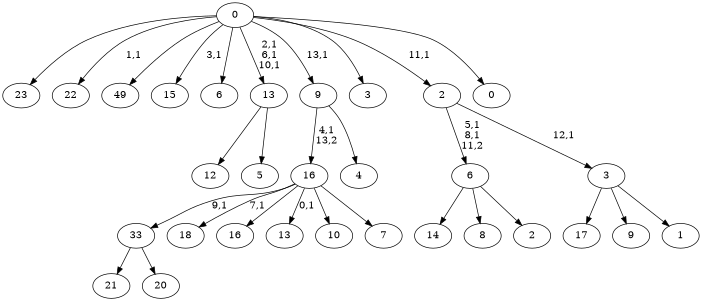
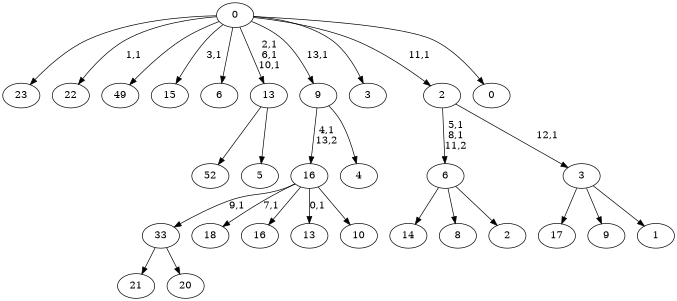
  digraph {
    n1 [label=23]
    n2 [label=22]
    n3 [label=21]
    n4 [label=20]
    33
    n6 [label=49]
    n7 [label=18]
    n8 [label=17]
    n9 [label=16]
    n10 [label=15]
    n11 [label=14]
    n12 [label=13]
-   n13 [label=12]
+   n13 [label=52]
    n14 [label=10]
    n15 [label=9]
    n16 [label=8]
-   n17 [label=7]
    16
    n19 [label=6]
    n20 [label=5]
    13
    n22 [label=4]
    9
    n24 [label=3]
    n25 [label=2]
    6
    n27 [label=1]
    3
    2
    n30 [label=0]
    0
    33 -> n3
    33 -> n4
    16 -> 33 [label="9,1"]
    16 -> n7 [label="7,1"]
    16 -> n9
    16 -> n12 [label="0,1"]
    16 -> n14
-   16 -> n17
    13 -> n13
    13 -> n20
    9 -> 16 [label="4,1\n13,2"]
    9 -> n22
    6 -> n11
    6 -> n16
    6 -> n25
    3 -> n8
    3 -> n15
    3 -> n27
    2 -> 6 [label="5,1\n8,1\n11,2"]
    2 -> 3 [label="12,1"]
    0 -> n1
    0 -> n2 [label="1,1"]
    0 -> n6
    0 -> n10 [label="3,1"]
    0 -> n19
    0 -> 13 [label="2,1\n6,1\n10,1"]
    0 -> 9 [label="13,1"]
    0 -> n24
    0 -> 2 [label="11,1"]
    0 -> n30
  }
